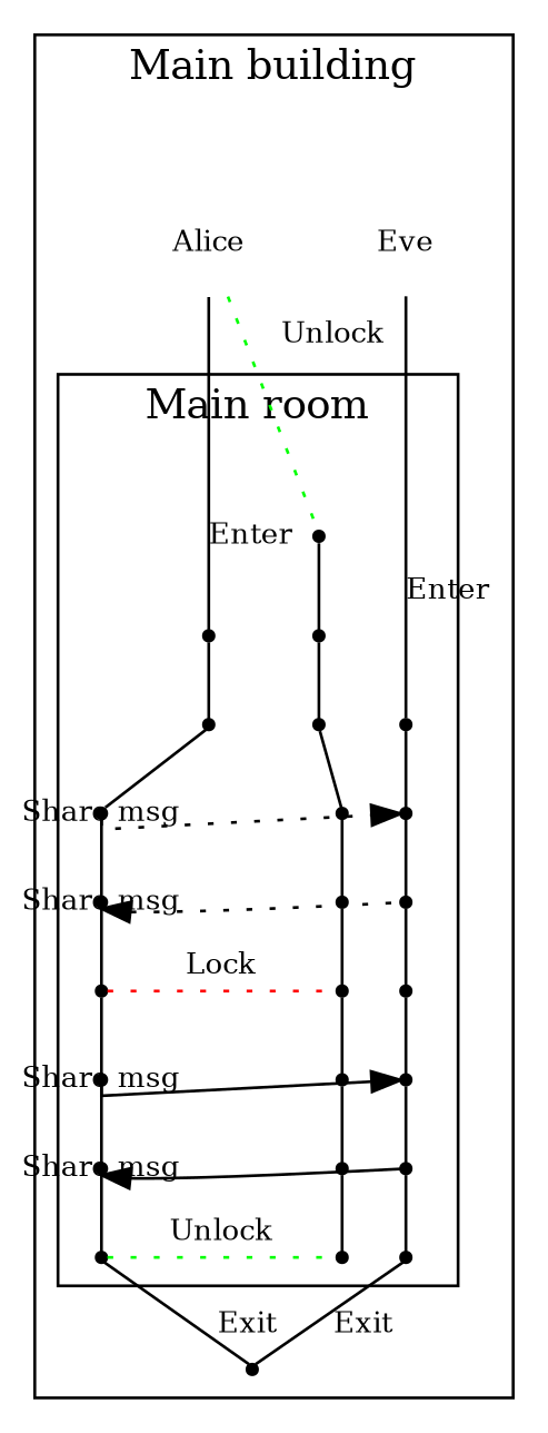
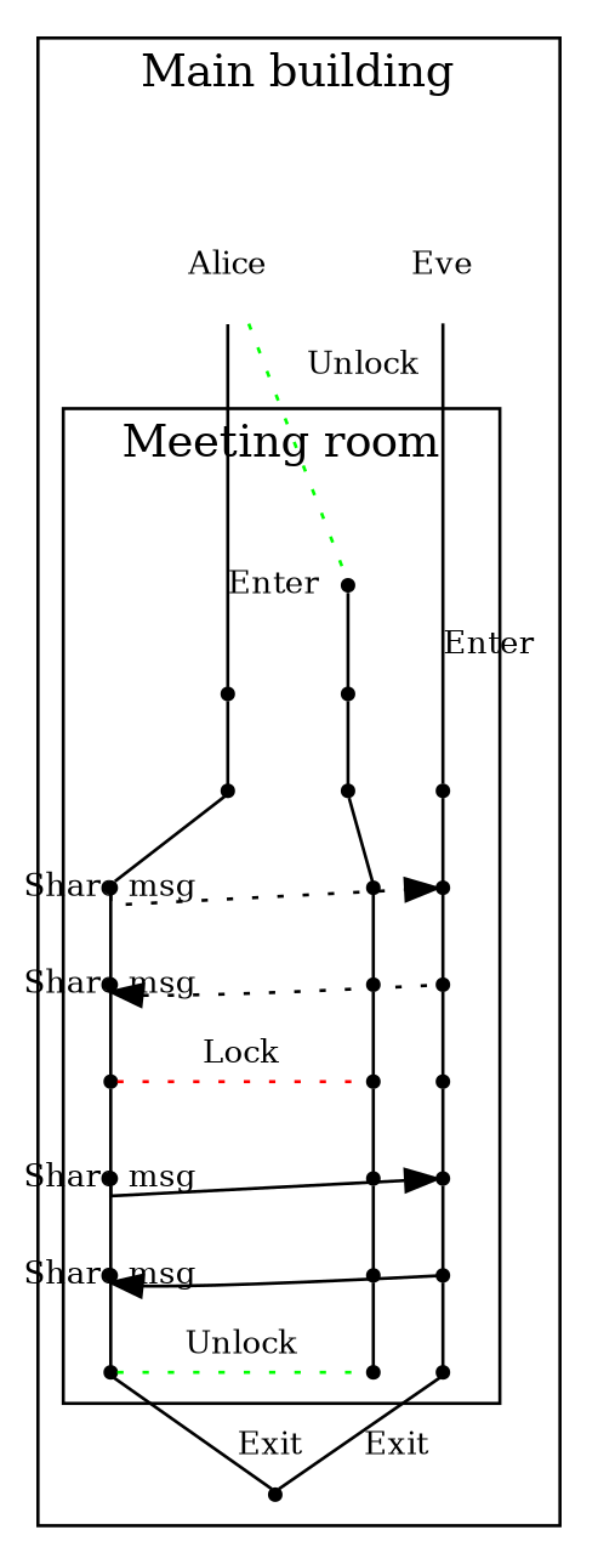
  digraph {
    nodesep=.1
    ranksep=.1
    splines=line
    node [fontsize=10 shape=point]
    edge [dir=none fontsize=10]
    Alice [shape=none]
    Eve [shape=none]
    "1(meeting room)"
    "1(Alice)"
    "2(meeting room)"
    "2(Alice)"
    "2(Eve)"
    "3(meeting room)"
    "3(Alice)"
    "3(Eve)"
    "4(meeting room)"
    "4(Alice)"
    "4(Eve)"
    "5(meeting room)"
    "5(Alice)"
    "5(Eve)"
    "6(meeting room)"
    "6(Alice)"
    "6(Eve)"
    "7(meeting room)"
    "7(Alice)"
    "7(Eve)"
    "8(meeting room)"
    "8(Alice)"
    "8(Eve)"
    "0(meeting room)"
    end
    subgraph cluster_1 {
      label="Main building"
      end
      subgraph sub_2 {
        label="Main building"
        rank=same
        Alice
        Eve
      }
      subgraph cluster_3 {
-       label="Main room"
+       label="Meeting room"
        "0(meeting room)"
        subgraph sub_4 {
          label="Meeting room"
          rank=same
          "1(meeting room)"
          "1(Alice)"
        }
        subgraph sub_5 {
          label="Meeting room"
          rank=same
          "2(meeting room)"
          "2(Alice)"
          "2(Eve)"
        }
        subgraph sub_6 {
          label="Meeting room"
          rank=same
          "3(meeting room)"
          "3(Alice)"
          "3(Eve)"
        }
        subgraph sub_7 {
          label="Meeting room"
          rank=same
          "4(meeting room)"
          "4(Alice)"
          "4(Eve)"
        }
        subgraph sub_8 {
          label="Meeting room"
          rank=same
          "5(meeting room)"
          "5(Alice)"
          "5(Eve)"
        }
        subgraph sub_9 {
          label="Meeting room"
          rank=same
          "6(meeting room)"
          "6(Alice)"
          "6(Eve)"
        }
        subgraph sub_10 {
          label="Meeting room"
          rank=same
          "7(meeting room)"
          "7(Alice)"
          "7(Eve)"
        }
        subgraph sub_11 {
          label="Meeting room"
          rank=same
          "8(meeting room)"
          "8(Alice)"
          "8(Eve)"
        }
      }
    }
    Alice -> Eve [style=invis]
    Alice -> "1(Alice)" [label=Enter weight=1000]
    Alice -> "0(meeting room)" [color=green label=Unlock style=dotted weight=1000]
    Eve -> "2(Eve)" [label=Enter weight=1000]
    "1(meeting room)" -> "1(Alice)" [style=invis]
    "1(meeting room)" -> "2(meeting room)" [label="   " weight=1000]
    "1(Alice)" -> "2(Alice)" [label="   " weight=1000]
    "2(meeting room)" -> "2(Alice)" [style=invis]
    "2(meeting room)" -> "3(meeting room)" [label="   " weight=1000]
    "2(Alice)" -> "2(Eve)" [style=invis]
    "2(Alice)" -> "3(Alice)" [label="   " weight=1000]
    "2(Eve)" -> "3(Eve)" [label="   " weight=1000]
    "3(meeting room)" -> "3(Alice)" [style=invis]
    "3(meeting room)" -> "4(meeting room)" [label="   " weight=1000]
    "3(Alice)" -> "3(Eve)" [style=invis]
    "3(Alice)" -> "3(Eve)" [dir=forward label="Share msg" style=dotted]
    "3(Alice)" -> "4(Alice)" [label="   " weight=1000]
    "3(Eve)" -> "4(Eve)" [label="   " weight=1000]
    "4(meeting room)" -> "4(Alice)" [style=invis]
    "4(meeting room)" -> "5(meeting room)" [label="   " weight=1000]
    "4(Alice)" -> "4(Eve)" [style=invis]
    "4(Alice)" -> "4(Eve)" [dir=back label="Share msg" style=dotted]
    "4(Alice)" -> "5(Alice)" [label="   " weight=1000]
    "4(Eve)" -> "5(Eve)" [label="   " weight=1000]
    "5(meeting room)" -> "5(Alice)" [style=invis]
    "5(meeting room)" -> "6(meeting room)" [label="   " weight=1000]
    "5(Alice)" -> "5(meeting room)" [color=red label=Lock style=dotted]
    "5(Alice)" -> "5(Eve)" [style=invis]
    "5(Alice)" -> "6(Alice)" [label="   " weight=1000]
    "5(Eve)" -> "6(Eve)" [label="   " weight=1000]
    "6(meeting room)" -> "6(Alice)" [style=invis]
    "6(meeting room)" -> "7(meeting room)" [label="   " weight=1000]
    "6(Alice)" -> "6(Eve)" [style=invis]
    "6(Alice)" -> "6(Eve)" [dir=forward label="Share msg" style=solid]
    "6(Alice)" -> "7(Alice)" [label="   " weight=1000]
    "6(Eve)" -> "7(Eve)" [label="   " weight=1000]
    "7(meeting room)" -> "7(Alice)" [style=invis]
    "7(meeting room)" -> "8(meeting room)" [label="   " weight=1000]
    "7(Alice)" -> "7(Eve)" [style=invis]
    "7(Alice)" -> "7(Eve)" [dir=back label="Share msg" style=solid]
    "7(Alice)" -> "8(Alice)" [label="   " weight=1000]
    "7(Eve)" -> "8(Eve)" [label="   " weight=1000]
    "8(meeting room)" -> "8(Alice)" [style=invis]
    "8(Alice)" -> "8(meeting room)" [color=green label=Unlock style=dotted]
    "8(Alice)" -> "8(Eve)" [style=invis]
    "8(Alice)" -> end [label=Exit]
    "8(Eve)" -> end [label=Exit]
    "0(meeting room)" -> "1(meeting room)" [label="   " weight=1000]
  }
